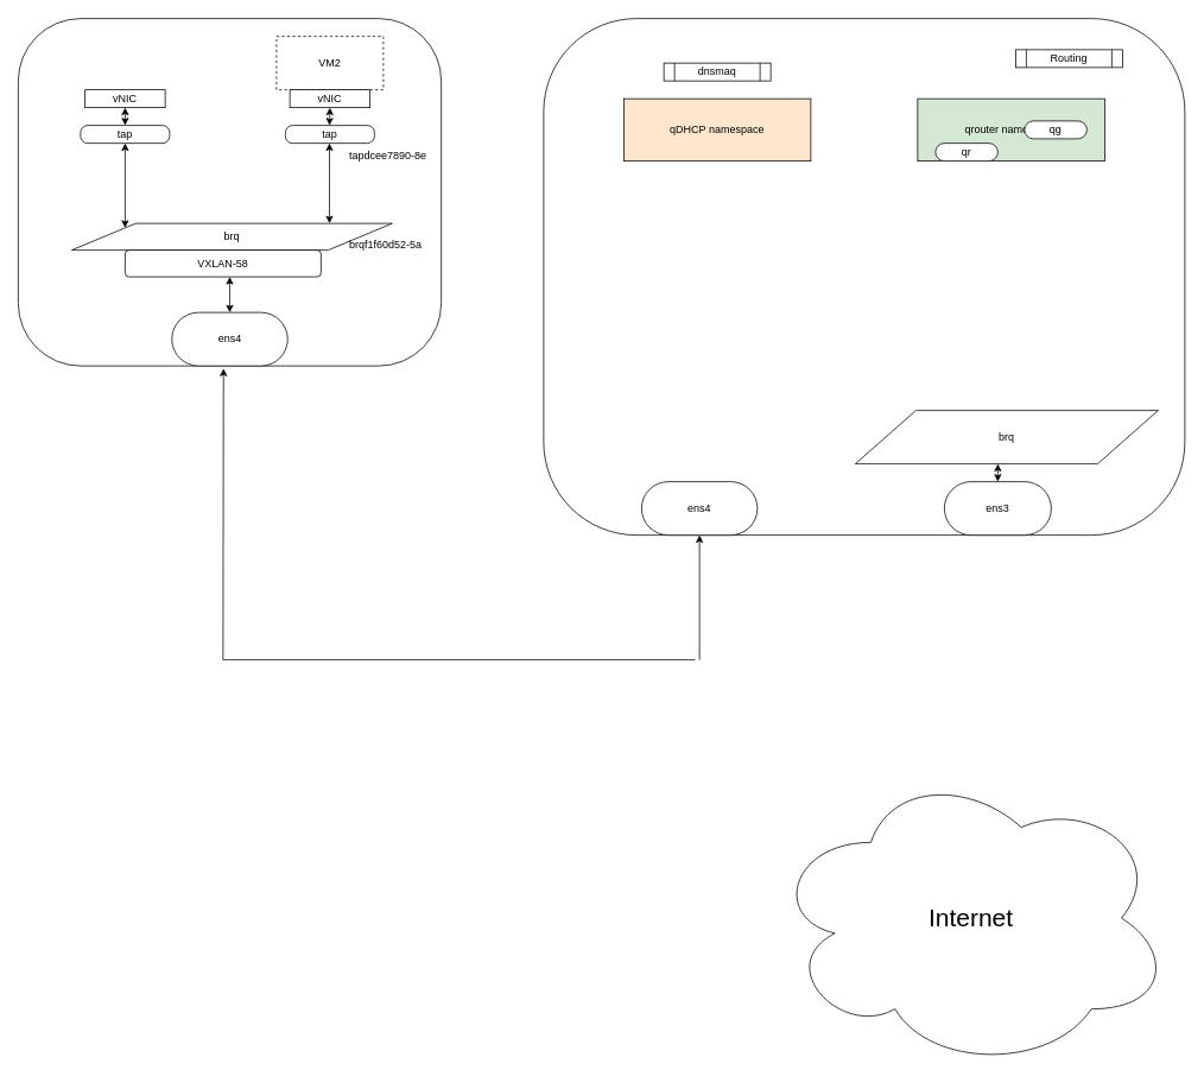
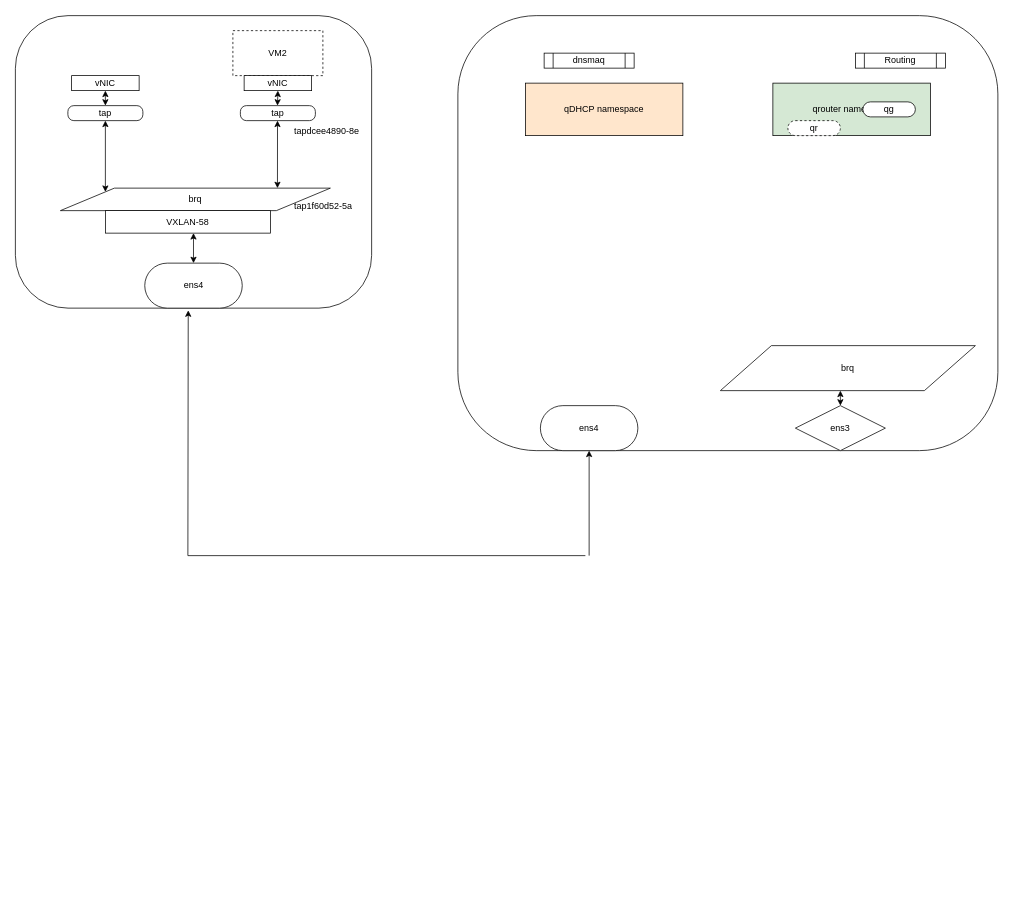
  <mxCell id="0" />
  <mxCell id="1" parent="0" />
  <mxCell id="2" value="" style="rounded=1;whiteSpace=wrap;html=1;arcSize=18;" vertex="1" parent="1"><mxGeometry x="20" y="20" width="475" height="390" as="geometry" /></mxCell>
  <mxCell id="3" value="VM2" style="rounded=0;whiteSpace=wrap;html=1;dashed=1;" vertex="1" parent="1"><mxGeometry x="310" y="40" width="120" height="60" as="geometry" /></mxCell>
  <mxCell id="4" value="" style="endArrow=classic;startArrow=classic;html=1;exitX=0.5;exitY=0;exitDx=0;exitDy=0;" edge="1" parent="1" source="6" target="5"><mxGeometry width="50" height="50" relative="1" as="geometry"><mxPoint x="160" y="270" as="sourcePoint" /><mxPoint x="210" y="220" as="targetPoint" /></mxGeometry></mxCell>
  <mxCell id="5" value="&lt;div&gt;vNIC&lt;/div&gt;" style="rounded=0;whiteSpace=wrap;html=1;" vertex="1" parent="1"><mxGeometry x="95" y="100" width="90" height="20" as="geometry" /></mxCell>
  <mxCell id="6" value="tap" style="rounded=1;whiteSpace=wrap;html=1;arcSize=40;" vertex="1" parent="1"><mxGeometry x="90" y="140" width="100" height="20" as="geometry" /></mxCell>
  <mxCell id="7" value="&lt;div&gt;vNIC&lt;/div&gt;" style="rounded=0;whiteSpace=wrap;html=1;" vertex="1" parent="1"><mxGeometry x="325" y="100" width="90" height="20" as="geometry" /></mxCell>
  <mxCell id="8" value="tap" style="rounded=1;whiteSpace=wrap;html=1;arcSize=40;" vertex="1" parent="1"><mxGeometry x="320" y="140" width="100" height="20" as="geometry" /></mxCell>
  <mxCell id="9" value="" style="endArrow=classic;startArrow=classic;html=1;exitX=0.5;exitY=0;exitDx=0;exitDy=0;entryX=0.5;entryY=1;entryDx=0;entryDy=0;" edge="1" parent="1" target="7"><mxGeometry width="50" height="50" relative="1" as="geometry"><mxPoint x="369.5" y="140" as="sourcePoint" /><mxPoint x="369.5" y="-30" as="targetPoint" /></mxGeometry></mxCell>
  <mxCell id="10" value="brq" style="shape=parallelogram;perimeter=parallelogramPerimeter;whiteSpace=wrap;html=1;" vertex="1" parent="1"><mxGeometry x="80" y="250" width="360" height="30" as="geometry" /></mxCell>
- <mxCell id="11" value="brqf1f60d52-5a" style="text;html=1;" vertex="1" parent="1"><mxGeometry x="390" y="260" width="120" height="30" as="geometry" /></mxCell>
+ <mxCell id="11" value="tap1f60d52-5a" style="text;html=1;" vertex="1" parent="1"><mxGeometry x="390" y="260" width="120" height="30" as="geometry" /></mxCell>
  <mxCell id="12" value="" style="endArrow=classic;startArrow=classic;html=1;exitX=0;exitY=0;exitDx=0;exitDy=0;entryX=0.5;entryY=1;entryDx=0;entryDy=0;" edge="1" parent="1" source="10" target="6"><mxGeometry width="50" height="50" relative="1" as="geometry"><mxPoint x="160" y="270" as="sourcePoint" /><mxPoint x="210" y="220" as="targetPoint" /></mxGeometry></mxCell>
  <mxCell id="13" value="" style="endArrow=classic;startArrow=classic;html=1;entryX=0.5;entryY=1;entryDx=0;entryDy=0;exitX=0.804;exitY=0;exitDx=0;exitDy=0;exitPerimeter=0;" edge="1" parent="1" source="10"><mxGeometry width="50" height="50" relative="1" as="geometry"><mxPoint x="370" y="200" as="sourcePoint" /><mxPoint x="369.5" y="160" as="targetPoint" /></mxGeometry></mxCell>
- <mxCell id="14" value="tapdcee7890-8e" style="text;html=1;" vertex="1" parent="1"><mxGeometry x="390" y="160" width="120" height="30" as="geometry" /></mxCell>
- <mxCell id="15" value="VXLAN-58" style="whiteSpace=wrap;html=1;rounded=1;" vertex="1" parent="1"><mxGeometry x="140" y="280" width="220" height="30" as="geometry" /></mxCell>
+ <mxCell id="14" value="tapdcee4890-8e" style="text;html=1;" vertex="1" parent="1"><mxGeometry x="390" y="160" width="120" height="30" as="geometry" /></mxCell>
+ <mxCell id="15" value="VXLAN-58" style="rounded=0;whiteSpace=wrap;html=1;" vertex="1" parent="1"><mxGeometry x="140" y="280" width="220" height="30" as="geometry" /></mxCell>
  <mxCell id="16" value="" style="rounded=1;whiteSpace=wrap;html=1;arcSize=18;" vertex="1" parent="1"><mxGeometry x="610" y="20" width="720" height="580" as="geometry" /></mxCell>
  <mxCell id="17" value="&lt;div&gt;qDHCP namespace&lt;/div&gt;" style="rounded=0;whiteSpace=wrap;html=1;fillColor=#ffe6cc;" vertex="1" parent="1"><mxGeometry x="700" y="110" width="210" height="70" as="geometry" /></mxCell>
  <mxCell id="18" value="&lt;div&gt;qrouter namespace&lt;/div&gt;" style="rounded=0;whiteSpace=wrap;html=1;fillColor=#d5e8d4;" vertex="1" parent="1"><mxGeometry x="1030" y="110" width="210" height="70" as="geometry" /></mxCell>
- <mxCell id="19" value="dnsmaq" style="shape=process;whiteSpace=wrap;html=1;backgroundOutline=1;" vertex="1" parent="1"><mxGeometry x="745" y="70" width="120" height="20" as="geometry" /></mxCell>
- <mxCell id="20" value="Routing" style="shape=process;whiteSpace=wrap;html=1;backgroundOutline=1;" vertex="1" parent="1"><mxGeometry x="1140" y="55" width="120" height="20" as="geometry" /></mxCell>
- <mxCell id="21" value="qr" style="rounded=1;whiteSpace=wrap;html=1;arcSize=50;" vertex="1" parent="1"><mxGeometry x="1050" y="160" width="70" height="20" as="geometry" /></mxCell>
+ <mxCell id="19" value="dnsmaq" style="shape=process;whiteSpace=wrap;html=1;backgroundOutline=1;" vertex="1" parent="1"><mxGeometry x="725" y="70" width="120" height="20" as="geometry" /></mxCell>
+ <mxCell id="20" value="Routing" style="shape=process;whiteSpace=wrap;html=1;backgroundOutline=1;" vertex="1" parent="1"><mxGeometry x="1140" y="70" width="120" height="20" as="geometry" /></mxCell>
+ <mxCell id="21" value="qr" style="rounded=1;whiteSpace=wrap;html=1;arcSize=50;dashed=1;" vertex="1" parent="1"><mxGeometry x="1050" y="160" width="70" height="20" as="geometry" /></mxCell>
  <mxCell id="22" value="qg" style="rounded=1;whiteSpace=wrap;html=1;arcSize=50;" vertex="1" parent="1"><mxGeometry x="1150" y="135" width="70" height="20" as="geometry" /></mxCell>
  <mxCell id="23" value="brq" style="shape=parallelogram;perimeter=parallelogramPerimeter;whiteSpace=wrap;html=1;" vertex="1" parent="1"><mxGeometry x="960" y="460" width="340" height="60" as="geometry" /></mxCell>
- <mxCell id="24" value="ens3" style="rounded=1;whiteSpace=wrap;html=1;arcSize=50;" vertex="1" parent="1"><mxGeometry x="1060" y="540" width="120" height="60" as="geometry" /></mxCell>
+ <mxCell id="24" value="ens3" style="rhombus;whiteSpace=wrap;html=1;arcSize=50;" vertex="1" parent="1"><mxGeometry x="1060" y="540" width="120" height="60" as="geometry" /></mxCell>
  <mxCell id="25" value="" style="endArrow=classic;startArrow=classic;html=1;exitX=0.5;exitY=0;exitDx=0;exitDy=0;" edge="1" parent="1" source="24"><mxGeometry width="50" height="50" relative="1" as="geometry"><mxPoint x="1050" y="310" as="sourcePoint" /><mxPoint x="1120" y="520" as="targetPoint" /></mxGeometry></mxCell>
- <mxCell id="26" value="&lt;font style=&quot;font-size: 28px&quot;&gt;Internet&lt;/font&gt;" style="ellipse;shape=cloud;whiteSpace=wrap;html=1;" vertex="1" parent="1"><mxGeometry x="865" y="860" width="450" height="340" as="geometry" /></mxCell>
  <mxCell id="27" value="ens4" style="rounded=1;whiteSpace=wrap;html=1;arcSize=50;" vertex="1" parent="1"><mxGeometry x="192.5" y="350" width="130" height="60" as="geometry" /></mxCell>
  <mxCell id="28" value="" style="endArrow=classic;startArrow=classic;html=1;entryX=0.534;entryY=1;entryDx=0;entryDy=0;exitX=0.5;exitY=0;exitDx=0;exitDy=0;entryPerimeter=0;" edge="1" parent="1" source="27" target="15"><mxGeometry width="50" height="50" relative="1" as="geometry"><mxPoint x="410" y="600" as="sourcePoint" /><mxPoint x="460" y="550" as="targetPoint" /></mxGeometry></mxCell>
  <mxCell id="29" value="ens4" style="rounded=1;whiteSpace=wrap;html=1;arcSize=50;" vertex="1" parent="1"><mxGeometry x="720" y="540" width="130" height="60" as="geometry" /></mxCell>
  <mxCell id="30" value="" style="endArrow=classic;html=1;entryX=0.446;entryY=1.05;entryDx=0;entryDy=0;entryPerimeter=0;" edge="1" parent="1" target="27"><mxGeometry width="50" height="50" relative="1" as="geometry"><mxPoint x="250" y="740" as="sourcePoint" /><mxPoint x="460" y="490" as="targetPoint" /></mxGeometry></mxCell>
  <mxCell id="31" value="" style="endArrow=none;html=1;" edge="1" parent="1"><mxGeometry width="50" height="50" relative="1" as="geometry"><mxPoint x="250" y="740" as="sourcePoint" /><mxPoint x="780" y="740" as="targetPoint" /></mxGeometry></mxCell>
  <mxCell id="32" value="" style="endArrow=classic;html=1;entryX=0.5;entryY=1;entryDx=0;entryDy=0;" edge="1" parent="1" target="29"><mxGeometry width="50" height="50" relative="1" as="geometry"><mxPoint x="785" y="740" as="sourcePoint" /><mxPoint x="460" y="490" as="targetPoint" /></mxGeometry></mxCell>
